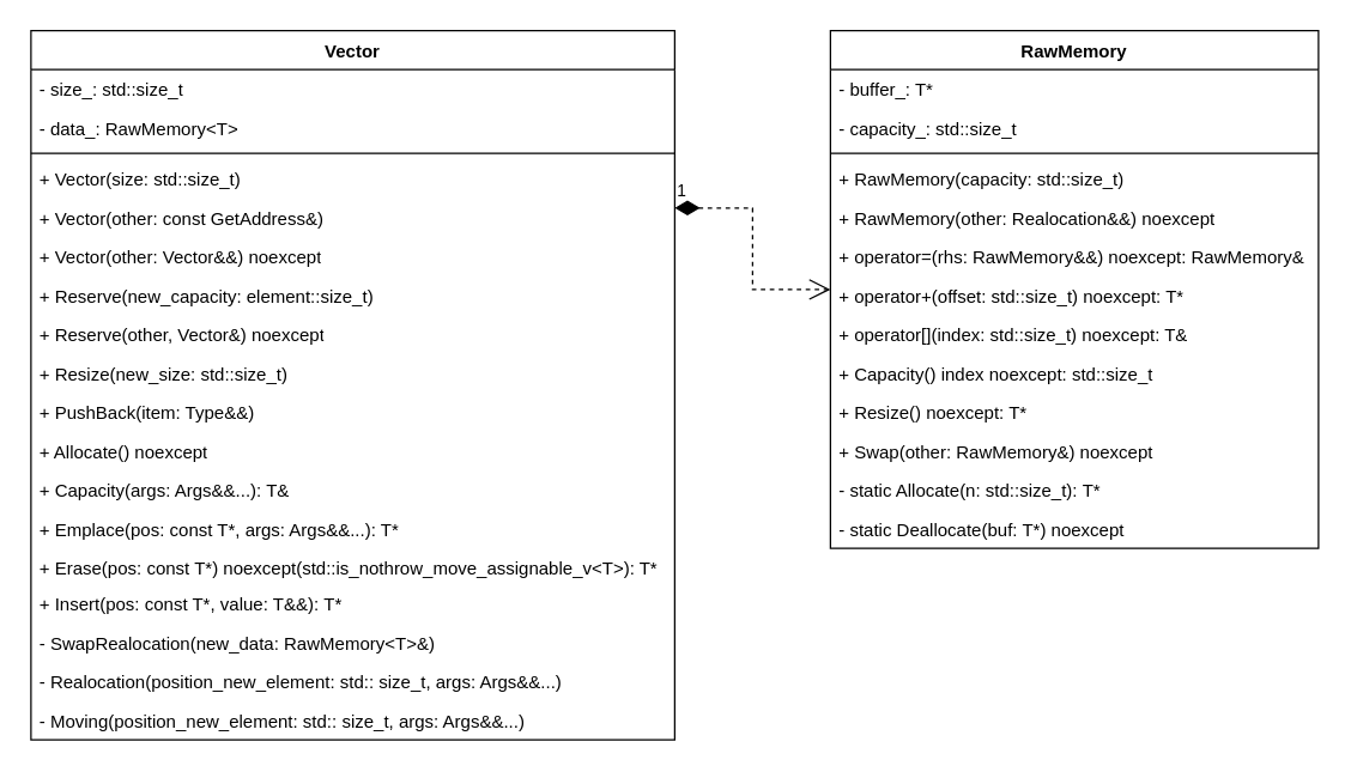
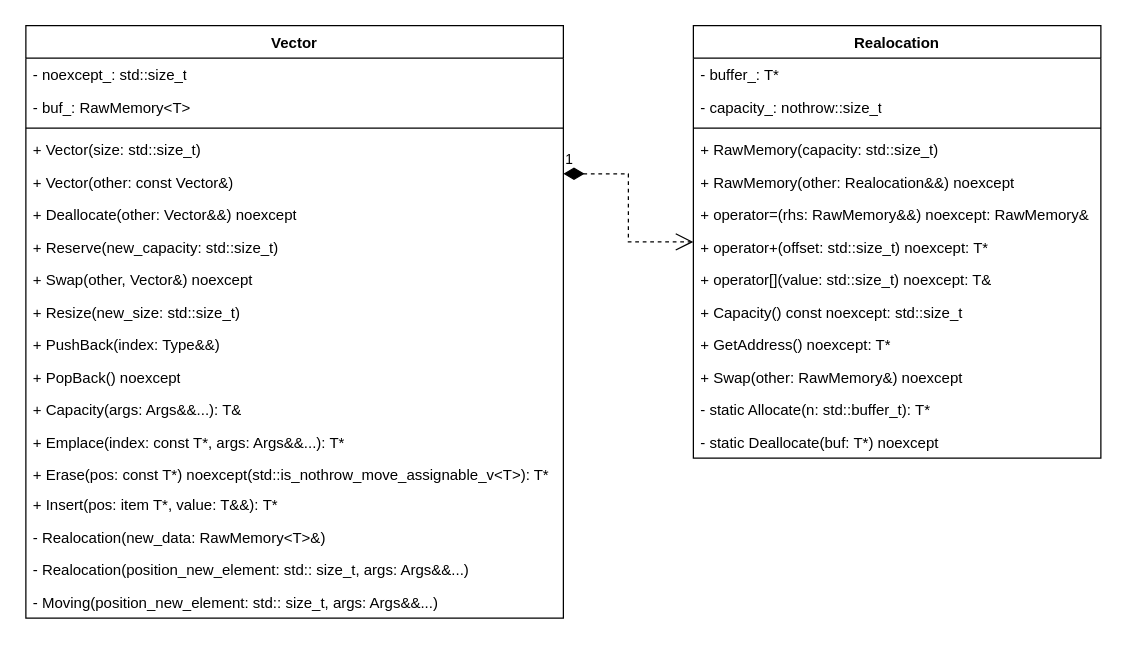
  <mxCell id="0" />
  <mxCell id="1" parent="0" />
  <mxCell id="2" value="Vector" style="swimlane;fontStyle=1;align=center;verticalAlign=top;childLayout=stackLayout;horizontal=1;startSize=26;horizontalStack=0;resizeParent=1;resizeParentMax=0;resizeLast=0;collapsible=1;marginBottom=0;whiteSpace=wrap;html=1;" parent="1" vertex="1"><mxGeometry x="20" y="20" width="430" height="474" as="geometry"><mxRectangle x="440" y="70" width="120" height="30" as="alternateBounds" /></mxGeometry></mxCell>
- <mxCell id="3" value="- size_: std::size_t" style="text;strokeColor=none;fillColor=none;align=left;verticalAlign=top;spacingLeft=4;spacingRight=4;overflow=hidden;rotatable=0;points=[[0,0.5],[1,0.5]];portConstraint=eastwest;whiteSpace=wrap;html=1;" parent="2" vertex="1"><mxGeometry y="26" width="430" height="26" as="geometry" /></mxCell>
- <mxCell id="4" value="- data_: RawMemory&amp;lt;T&amp;gt;" style="text;strokeColor=none;fillColor=none;align=left;verticalAlign=top;spacingLeft=4;spacingRight=4;overflow=hidden;rotatable=0;points=[[0,0.5],[1,0.5]];portConstraint=eastwest;whiteSpace=wrap;html=1;" parent="2" vertex="1"><mxGeometry y="52" width="430" height="26" as="geometry" /></mxCell>
+ <mxCell id="3" value="- noexcept_: std::size_t" style="text;strokeColor=none;fillColor=none;align=left;verticalAlign=top;spacingLeft=4;spacingRight=4;overflow=hidden;rotatable=0;points=[[0,0.5],[1,0.5]];portConstraint=eastwest;whiteSpace=wrap;html=1;" parent="2" vertex="1"><mxGeometry y="26" width="430" height="26" as="geometry" /></mxCell>
+ <mxCell id="4" value="- buf_: RawMemory&amp;lt;T&amp;gt;" style="text;strokeColor=none;fillColor=none;align=left;verticalAlign=top;spacingLeft=4;spacingRight=4;overflow=hidden;rotatable=0;points=[[0,0.5],[1,0.5]];portConstraint=eastwest;whiteSpace=wrap;html=1;" parent="2" vertex="1"><mxGeometry y="52" width="430" height="26" as="geometry" /></mxCell>
  <mxCell id="5" value="" style="line;strokeWidth=1;fillColor=none;align=left;verticalAlign=middle;spacingTop=-1;spacingLeft=3;spacingRight=3;rotatable=0;labelPosition=right;points=[];portConstraint=eastwest;strokeColor=inherit;" parent="2" vertex="1"><mxGeometry y="78" width="430" height="8" as="geometry" /></mxCell>
  <mxCell id="6" value="+ Vector(size: std::size_t)" style="text;strokeColor=none;fillColor=none;align=left;verticalAlign=top;spacingLeft=4;spacingRight=4;overflow=hidden;rotatable=0;points=[[0,0.5],[1,0.5]];portConstraint=eastwest;whiteSpace=wrap;html=1;" parent="2" vertex="1"><mxGeometry y="86" width="430" height="26" as="geometry" /></mxCell>
- <mxCell id="7" value="+ Vector(other: const GetAddress&amp;amp;)" style="text;strokeColor=none;fillColor=none;align=left;verticalAlign=top;spacingLeft=4;spacingRight=4;overflow=hidden;rotatable=0;points=[[0,0.5],[1,0.5]];portConstraint=eastwest;whiteSpace=wrap;html=1;" parent="2" vertex="1"><mxGeometry y="112" width="430" height="26" as="geometry" /></mxCell>
- <mxCell id="8" value="+ Vector(other: Vector&amp;amp;&amp;amp;) noexcept" style="text;strokeColor=none;fillColor=none;align=left;verticalAlign=top;spacingLeft=4;spacingRight=4;overflow=hidden;rotatable=0;points=[[0,0.5],[1,0.5]];portConstraint=eastwest;whiteSpace=wrap;html=1;" parent="2" vertex="1"><mxGeometry y="138" width="430" height="26" as="geometry" /></mxCell>
- <mxCell id="9" value="+ Reserve(new_capacity: element::size_t)" style="text;strokeColor=none;fillColor=none;align=left;verticalAlign=top;spacingLeft=4;spacingRight=4;overflow=hidden;rotatable=0;points=[[0,0.5],[1,0.5]];portConstraint=eastwest;whiteSpace=wrap;html=1;" parent="2" vertex="1"><mxGeometry y="164" width="430" height="26" as="geometry" /></mxCell>
- <mxCell id="10" value="+ Reserve(other, Vector&amp;amp;) noexcept" style="text;strokeColor=none;fillColor=none;align=left;verticalAlign=top;spacingLeft=4;spacingRight=4;overflow=hidden;rotatable=0;points=[[0,0.5],[1,0.5]];portConstraint=eastwest;whiteSpace=wrap;html=1;" parent="2" vertex="1"><mxGeometry y="190" width="430" height="26" as="geometry" /></mxCell>
+ <mxCell id="7" value="+ Vector(other: const Vector&amp;amp;)" style="text;strokeColor=none;fillColor=none;align=left;verticalAlign=top;spacingLeft=4;spacingRight=4;overflow=hidden;rotatable=0;points=[[0,0.5],[1,0.5]];portConstraint=eastwest;whiteSpace=wrap;html=1;" parent="2" vertex="1"><mxGeometry y="112" width="430" height="26" as="geometry" /></mxCell>
+ <mxCell id="8" value="+ Deallocate(other: Vector&amp;amp;&amp;amp;) noexcept" style="text;strokeColor=none;fillColor=none;align=left;verticalAlign=top;spacingLeft=4;spacingRight=4;overflow=hidden;rotatable=0;points=[[0,0.5],[1,0.5]];portConstraint=eastwest;whiteSpace=wrap;html=1;" parent="2" vertex="1"><mxGeometry y="138" width="430" height="26" as="geometry" /></mxCell>
+ <mxCell id="9" value="+ Reserve(new_capacity: std::size_t)" style="text;strokeColor=none;fillColor=none;align=left;verticalAlign=top;spacingLeft=4;spacingRight=4;overflow=hidden;rotatable=0;points=[[0,0.5],[1,0.5]];portConstraint=eastwest;whiteSpace=wrap;html=1;" parent="2" vertex="1"><mxGeometry y="164" width="430" height="26" as="geometry" /></mxCell>
+ <mxCell id="10" value="+ Swap(other, Vector&amp;amp;) noexcept" style="text;strokeColor=none;fillColor=none;align=left;verticalAlign=top;spacingLeft=4;spacingRight=4;overflow=hidden;rotatable=0;points=[[0,0.5],[1,0.5]];portConstraint=eastwest;whiteSpace=wrap;html=1;" parent="2" vertex="1"><mxGeometry y="190" width="430" height="26" as="geometry" /></mxCell>
  <mxCell id="11" value="+ Resize(new_size: std::size_t)" style="text;strokeColor=none;fillColor=none;align=left;verticalAlign=top;spacingLeft=4;spacingRight=4;overflow=hidden;rotatable=0;points=[[0,0.5],[1,0.5]];portConstraint=eastwest;whiteSpace=wrap;html=1;" parent="2" vertex="1"><mxGeometry y="216" width="430" height="26" as="geometry" /></mxCell>
- <mxCell id="12" value="+ PushBack(item: Type&amp;amp;&amp;amp;)" style="text;strokeColor=none;fillColor=none;align=left;verticalAlign=top;spacingLeft=4;spacingRight=4;overflow=hidden;rotatable=0;points=[[0,0.5],[1,0.5]];portConstraint=eastwest;whiteSpace=wrap;html=1;" parent="2" vertex="1"><mxGeometry y="242" width="430" height="26" as="geometry" /></mxCell>
- <mxCell id="13" value="+ Allocate() noexcept" style="text;strokeColor=none;fillColor=none;align=left;verticalAlign=top;spacingLeft=4;spacingRight=4;overflow=hidden;rotatable=0;points=[[0,0.5],[1,0.5]];portConstraint=eastwest;whiteSpace=wrap;html=1;" parent="2" vertex="1"><mxGeometry y="268" width="430" height="26" as="geometry" /></mxCell>
+ <mxCell id="12" value="+ PushBack(index: Type&amp;amp;&amp;amp;)" style="text;strokeColor=none;fillColor=none;align=left;verticalAlign=top;spacingLeft=4;spacingRight=4;overflow=hidden;rotatable=0;points=[[0,0.5],[1,0.5]];portConstraint=eastwest;whiteSpace=wrap;html=1;" parent="2" vertex="1"><mxGeometry y="242" width="430" height="26" as="geometry" /></mxCell>
+ <mxCell id="13" value="+ PopBack() noexcept" style="text;strokeColor=none;fillColor=none;align=left;verticalAlign=top;spacingLeft=4;spacingRight=4;overflow=hidden;rotatable=0;points=[[0,0.5],[1,0.5]];portConstraint=eastwest;whiteSpace=wrap;html=1;" parent="2" vertex="1"><mxGeometry y="268" width="430" height="26" as="geometry" /></mxCell>
  <mxCell id="14" value="+ Capacity(args: Args&amp;amp;&amp;amp;...): T&amp;amp;" style="text;strokeColor=none;fillColor=none;align=left;verticalAlign=top;spacingLeft=4;spacingRight=4;overflow=hidden;rotatable=0;points=[[0,0.5],[1,0.5]];portConstraint=eastwest;whiteSpace=wrap;html=1;" parent="2" vertex="1"><mxGeometry y="294" width="430" height="26" as="geometry" /></mxCell>
- <mxCell id="15" value="+ Emplace(pos: const T*, args: Args&amp;amp;&amp;amp;...): T*" style="text;strokeColor=none;fillColor=none;align=left;verticalAlign=top;spacingLeft=4;spacingRight=4;overflow=hidden;rotatable=0;points=[[0,0.5],[1,0.5]];portConstraint=eastwest;whiteSpace=wrap;html=1;" parent="2" vertex="1"><mxGeometry y="320" width="430" height="26" as="geometry" /></mxCell>
+ <mxCell id="15" value="+ Emplace(index: const T*, args: Args&amp;amp;&amp;amp;...): T*" style="text;strokeColor=none;fillColor=none;align=left;verticalAlign=top;spacingLeft=4;spacingRight=4;overflow=hidden;rotatable=0;points=[[0,0.5],[1,0.5]];portConstraint=eastwest;whiteSpace=wrap;html=1;" parent="2" vertex="1"><mxGeometry y="320" width="430" height="26" as="geometry" /></mxCell>
  <mxCell id="16" value="+ Erase(pos: const T*) noexcept(std::is_nothrow_move_assignable_v&amp;lt;T&amp;gt;): T*" style="text;strokeColor=none;fillColor=none;align=left;verticalAlign=top;spacingLeft=4;spacingRight=4;overflow=hidden;rotatable=0;points=[[0,0.5],[1,0.5]];portConstraint=eastwest;whiteSpace=wrap;html=1;" parent="2" vertex="1"><mxGeometry y="346" width="430" height="24" as="geometry" /></mxCell>
- <mxCell id="17" value="+ Insert(pos: const T*, value: T&amp;amp;&amp;amp;):&amp;nbsp;T*" style="text;strokeColor=none;fillColor=none;align=left;verticalAlign=top;spacingLeft=4;spacingRight=4;overflow=hidden;rotatable=0;points=[[0,0.5],[1,0.5]];portConstraint=eastwest;whiteSpace=wrap;html=1;" parent="2" vertex="1"><mxGeometry y="370" width="430" height="26" as="geometry" /></mxCell>
- <mxCell id="18" value="- SwapRealocation(new_data: RawMemory&amp;lt;T&amp;gt;&amp;amp;)" style="text;strokeColor=none;fillColor=none;align=left;verticalAlign=top;spacingLeft=4;spacingRight=4;overflow=hidden;rotatable=0;points=[[0,0.5],[1,0.5]];portConstraint=eastwest;whiteSpace=wrap;html=1;" parent="2" vertex="1"><mxGeometry y="396" width="430" height="26" as="geometry" /></mxCell>
+ <mxCell id="17" value="+ Insert(pos: item T*, value: T&amp;amp;&amp;amp;):&amp;nbsp;T*" style="text;strokeColor=none;fillColor=none;align=left;verticalAlign=top;spacingLeft=4;spacingRight=4;overflow=hidden;rotatable=0;points=[[0,0.5],[1,0.5]];portConstraint=eastwest;whiteSpace=wrap;html=1;" parent="2" vertex="1"><mxGeometry y="370" width="430" height="26" as="geometry" /></mxCell>
+ <mxCell id="18" value="- Realocation(new_data: RawMemory&amp;lt;T&amp;gt;&amp;amp;)" style="text;strokeColor=none;fillColor=none;align=left;verticalAlign=top;spacingLeft=4;spacingRight=4;overflow=hidden;rotatable=0;points=[[0,0.5],[1,0.5]];portConstraint=eastwest;whiteSpace=wrap;html=1;" parent="2" vertex="1"><mxGeometry y="396" width="430" height="26" as="geometry" /></mxCell>
  <mxCell id="19" value="- Realocation(position_new_element: std:: size_t, args: Args&amp;amp;&amp;amp;...)" style="text;strokeColor=none;fillColor=none;align=left;verticalAlign=top;spacingLeft=4;spacingRight=4;overflow=hidden;rotatable=0;points=[[0,0.5],[1,0.5]];portConstraint=eastwest;whiteSpace=wrap;html=1;" parent="2" vertex="1"><mxGeometry y="422" width="430" height="26" as="geometry" /></mxCell>
  <mxCell id="20" value="- Moving(position_new_element: std:: size_t, args: Args&amp;amp;&amp;amp;...)" style="text;strokeColor=none;fillColor=none;align=left;verticalAlign=top;spacingLeft=4;spacingRight=4;overflow=hidden;rotatable=0;points=[[0,0.5],[1,0.5]];portConstraint=eastwest;whiteSpace=wrap;html=1;" parent="2" vertex="1"><mxGeometry y="448" width="430" height="26" as="geometry" /></mxCell>
- <mxCell id="21" value="RawMemory" style="swimlane;fontStyle=1;align=center;verticalAlign=top;childLayout=stackLayout;horizontal=1;startSize=26;horizontalStack=0;resizeParent=1;resizeParentMax=0;resizeLast=0;collapsible=1;marginBottom=0;whiteSpace=wrap;html=1;" parent="1" vertex="1"><mxGeometry x="554" y="20" width="326" height="346" as="geometry"><mxRectangle x="859" y="70" width="90" height="30" as="alternateBounds" /></mxGeometry></mxCell>
+ <mxCell id="21" value="Realocation" style="swimlane;fontStyle=1;align=center;verticalAlign=top;childLayout=stackLayout;horizontal=1;startSize=26;horizontalStack=0;resizeParent=1;resizeParentMax=0;resizeLast=0;collapsible=1;marginBottom=0;whiteSpace=wrap;html=1;" parent="1" vertex="1"><mxGeometry x="554" y="20" width="326" height="346" as="geometry"><mxRectangle x="859" y="70" width="90" height="30" as="alternateBounds" /></mxGeometry></mxCell>
  <mxCell id="22" value="- buffer_: T*" style="text;strokeColor=none;fillColor=none;align=left;verticalAlign=top;spacingLeft=4;spacingRight=4;overflow=hidden;rotatable=0;points=[[0,0.5],[1,0.5]];portConstraint=eastwest;whiteSpace=wrap;html=1;" parent="21" vertex="1"><mxGeometry y="26" width="326" height="26" as="geometry" /></mxCell>
- <mxCell id="23" value="- capacity_: std::size_t" style="text;strokeColor=none;fillColor=none;align=left;verticalAlign=top;spacingLeft=4;spacingRight=4;overflow=hidden;rotatable=0;points=[[0,0.5],[1,0.5]];portConstraint=eastwest;whiteSpace=wrap;html=1;" parent="21" vertex="1"><mxGeometry y="52" width="326" height="26" as="geometry" /></mxCell>
+ <mxCell id="23" value="- capacity_: nothrow::size_t" style="text;strokeColor=none;fillColor=none;align=left;verticalAlign=top;spacingLeft=4;spacingRight=4;overflow=hidden;rotatable=0;points=[[0,0.5],[1,0.5]];portConstraint=eastwest;whiteSpace=wrap;html=1;" parent="21" vertex="1"><mxGeometry y="52" width="326" height="26" as="geometry" /></mxCell>
  <mxCell id="24" value="" style="line;strokeWidth=1;fillColor=none;align=left;verticalAlign=middle;spacingTop=-1;spacingLeft=3;spacingRight=3;rotatable=0;labelPosition=right;points=[];portConstraint=eastwest;strokeColor=inherit;" parent="21" vertex="1"><mxGeometry y="78" width="326" height="8" as="geometry" /></mxCell>
  <mxCell id="25" value="+ RawMemory(capacity: std::size_t)" style="text;strokeColor=none;fillColor=none;align=left;verticalAlign=top;spacingLeft=4;spacingRight=4;overflow=hidden;rotatable=0;points=[[0,0.5],[1,0.5]];portConstraint=eastwest;whiteSpace=wrap;html=1;" parent="21" vertex="1"><mxGeometry y="86" width="326" height="26" as="geometry" /></mxCell>
  <mxCell id="26" value="+ RawMemory(other: Realocation&amp;amp;&amp;amp;) noexcept" style="text;strokeColor=none;fillColor=none;align=left;verticalAlign=top;spacingLeft=4;spacingRight=4;overflow=hidden;rotatable=0;points=[[0,0.5],[1,0.5]];portConstraint=eastwest;whiteSpace=wrap;html=1;" parent="21" vertex="1"><mxGeometry y="112" width="326" height="26" as="geometry" /></mxCell>
  <mxCell id="27" value="+ operator=(rhs: RawMemory&amp;amp;&amp;amp;) noexcept: RawMemory&amp;amp;" style="text;strokeColor=none;fillColor=none;align=left;verticalAlign=top;spacingLeft=4;spacingRight=4;overflow=hidden;rotatable=0;points=[[0,0.5],[1,0.5]];portConstraint=eastwest;whiteSpace=wrap;html=1;" parent="21" vertex="1"><mxGeometry y="138" width="326" height="26" as="geometry" /></mxCell>
  <mxCell id="28" value="+ operator+(offset: std::size_t) noexcept: T*" style="text;strokeColor=none;fillColor=none;align=left;verticalAlign=top;spacingLeft=4;spacingRight=4;overflow=hidden;rotatable=0;points=[[0,0.5],[1,0.5]];portConstraint=eastwest;whiteSpace=wrap;html=1;" parent="21" vertex="1"><mxGeometry y="164" width="326" height="26" as="geometry" /></mxCell>
- <mxCell id="29" value="+ operator[](index: std::size_t) noexcept: T&amp;amp;" style="text;strokeColor=none;fillColor=none;align=left;verticalAlign=top;spacingLeft=4;spacingRight=4;overflow=hidden;rotatable=0;points=[[0,0.5],[1,0.5]];portConstraint=eastwest;whiteSpace=wrap;html=1;" parent="21" vertex="1"><mxGeometry y="190" width="326" height="26" as="geometry" /></mxCell>
- <mxCell id="30" value="+ Capacity() index noexcept: std::size_t" style="text;strokeColor=none;fillColor=none;align=left;verticalAlign=top;spacingLeft=4;spacingRight=4;overflow=hidden;rotatable=0;points=[[0,0.5],[1,0.5]];portConstraint=eastwest;whiteSpace=wrap;html=1;" parent="21" vertex="1"><mxGeometry y="216" width="326" height="26" as="geometry" /></mxCell>
- <mxCell id="31" value="+ Resize() noexcept: T*" style="text;strokeColor=none;fillColor=none;align=left;verticalAlign=top;spacingLeft=4;spacingRight=4;overflow=hidden;rotatable=0;points=[[0,0.5],[1,0.5]];portConstraint=eastwest;whiteSpace=wrap;html=1;" parent="21" vertex="1"><mxGeometry y="242" width="326" height="26" as="geometry" /></mxCell>
+ <mxCell id="29" value="+ operator[](value: std::size_t) noexcept: T&amp;amp;" style="text;strokeColor=none;fillColor=none;align=left;verticalAlign=top;spacingLeft=4;spacingRight=4;overflow=hidden;rotatable=0;points=[[0,0.5],[1,0.5]];portConstraint=eastwest;whiteSpace=wrap;html=1;" parent="21" vertex="1"><mxGeometry y="190" width="326" height="26" as="geometry" /></mxCell>
+ <mxCell id="30" value="+ Capacity() const noexcept: std::size_t" style="text;strokeColor=none;fillColor=none;align=left;verticalAlign=top;spacingLeft=4;spacingRight=4;overflow=hidden;rotatable=0;points=[[0,0.5],[1,0.5]];portConstraint=eastwest;whiteSpace=wrap;html=1;" parent="21" vertex="1"><mxGeometry y="216" width="326" height="26" as="geometry" /></mxCell>
+ <mxCell id="31" value="+ GetAddress() noexcept: T*" style="text;strokeColor=none;fillColor=none;align=left;verticalAlign=top;spacingLeft=4;spacingRight=4;overflow=hidden;rotatable=0;points=[[0,0.5],[1,0.5]];portConstraint=eastwest;whiteSpace=wrap;html=1;" parent="21" vertex="1"><mxGeometry y="242" width="326" height="26" as="geometry" /></mxCell>
  <mxCell id="32" value="+ Swap(other: RawMemory&amp;amp;) noexcept" style="text;strokeColor=none;fillColor=none;align=left;verticalAlign=top;spacingLeft=4;spacingRight=4;overflow=hidden;rotatable=0;points=[[0,0.5],[1,0.5]];portConstraint=eastwest;whiteSpace=wrap;html=1;" parent="21" vertex="1"><mxGeometry y="268" width="326" height="26" as="geometry" /></mxCell>
- <mxCell id="33" value="- static Allocate(n: std::size_t):&amp;nbsp;T*" style="text;strokeColor=none;fillColor=none;align=left;verticalAlign=top;spacingLeft=4;spacingRight=4;overflow=hidden;rotatable=0;points=[[0,0.5],[1,0.5]];portConstraint=eastwest;whiteSpace=wrap;html=1;" parent="21" vertex="1"><mxGeometry y="294" width="326" height="26" as="geometry" /></mxCell>
+ <mxCell id="33" value="- static Allocate(n: std::buffer_t):&amp;nbsp;T*" style="text;strokeColor=none;fillColor=none;align=left;verticalAlign=top;spacingLeft=4;spacingRight=4;overflow=hidden;rotatable=0;points=[[0,0.5],[1,0.5]];portConstraint=eastwest;whiteSpace=wrap;html=1;" parent="21" vertex="1"><mxGeometry y="294" width="326" height="26" as="geometry" /></mxCell>
  <mxCell id="34" value="- static Deallocate(buf: T*) noexcept" style="text;strokeColor=none;fillColor=none;align=left;verticalAlign=top;spacingLeft=4;spacingRight=4;overflow=hidden;rotatable=0;points=[[0,0.5],[1,0.5]];portConstraint=eastwest;whiteSpace=wrap;html=1;" parent="21" vertex="1"><mxGeometry y="320" width="326" height="26" as="geometry" /></mxCell>
  <mxCell id="35" value="1" style="endArrow=open;html=1;endSize=12;startArrow=diamondThin;startSize=14;startFill=1;edgeStyle=orthogonalEdgeStyle;align=left;verticalAlign=bottom;rounded=0;exitX=1;exitY=0.25;exitDx=0;exitDy=0;entryX=0;entryY=0.5;entryDx=0;entryDy=0;dashed=1;" parent="1" source="2" target="21" edge="1"><mxGeometry x="-1" y="3" relative="1" as="geometry"><mxPoint x="504" y="340" as="sourcePoint" /><mxPoint x="664" y="340" as="targetPoint" /></mxGeometry></mxCell>
